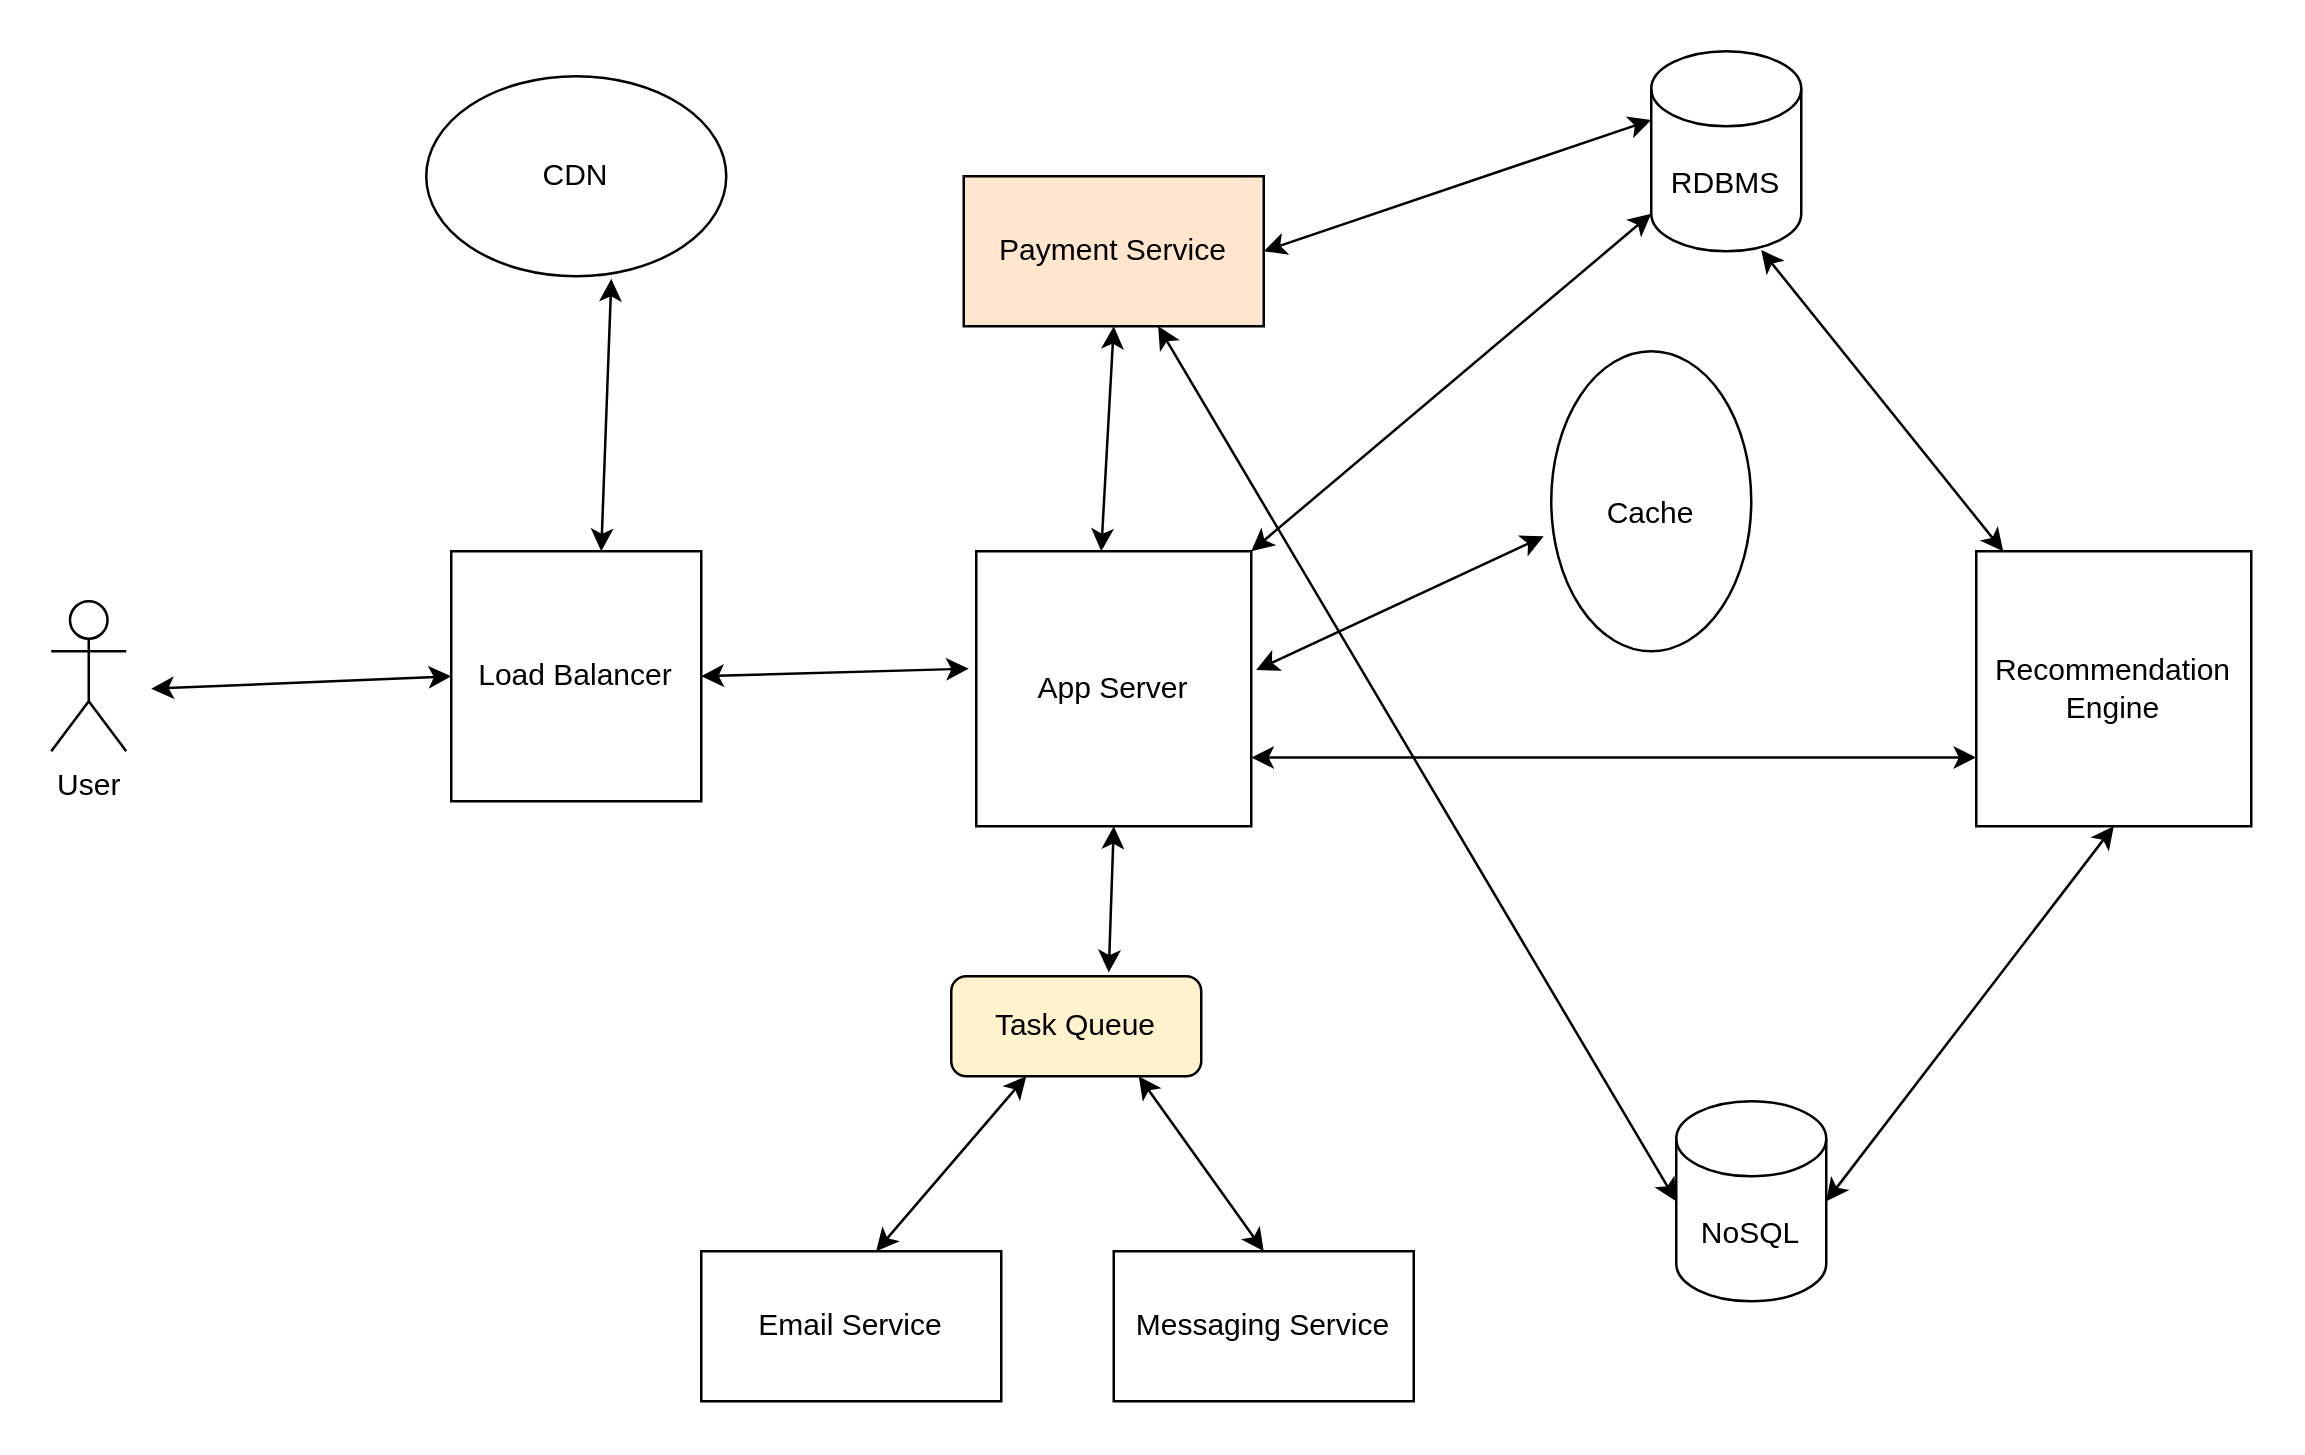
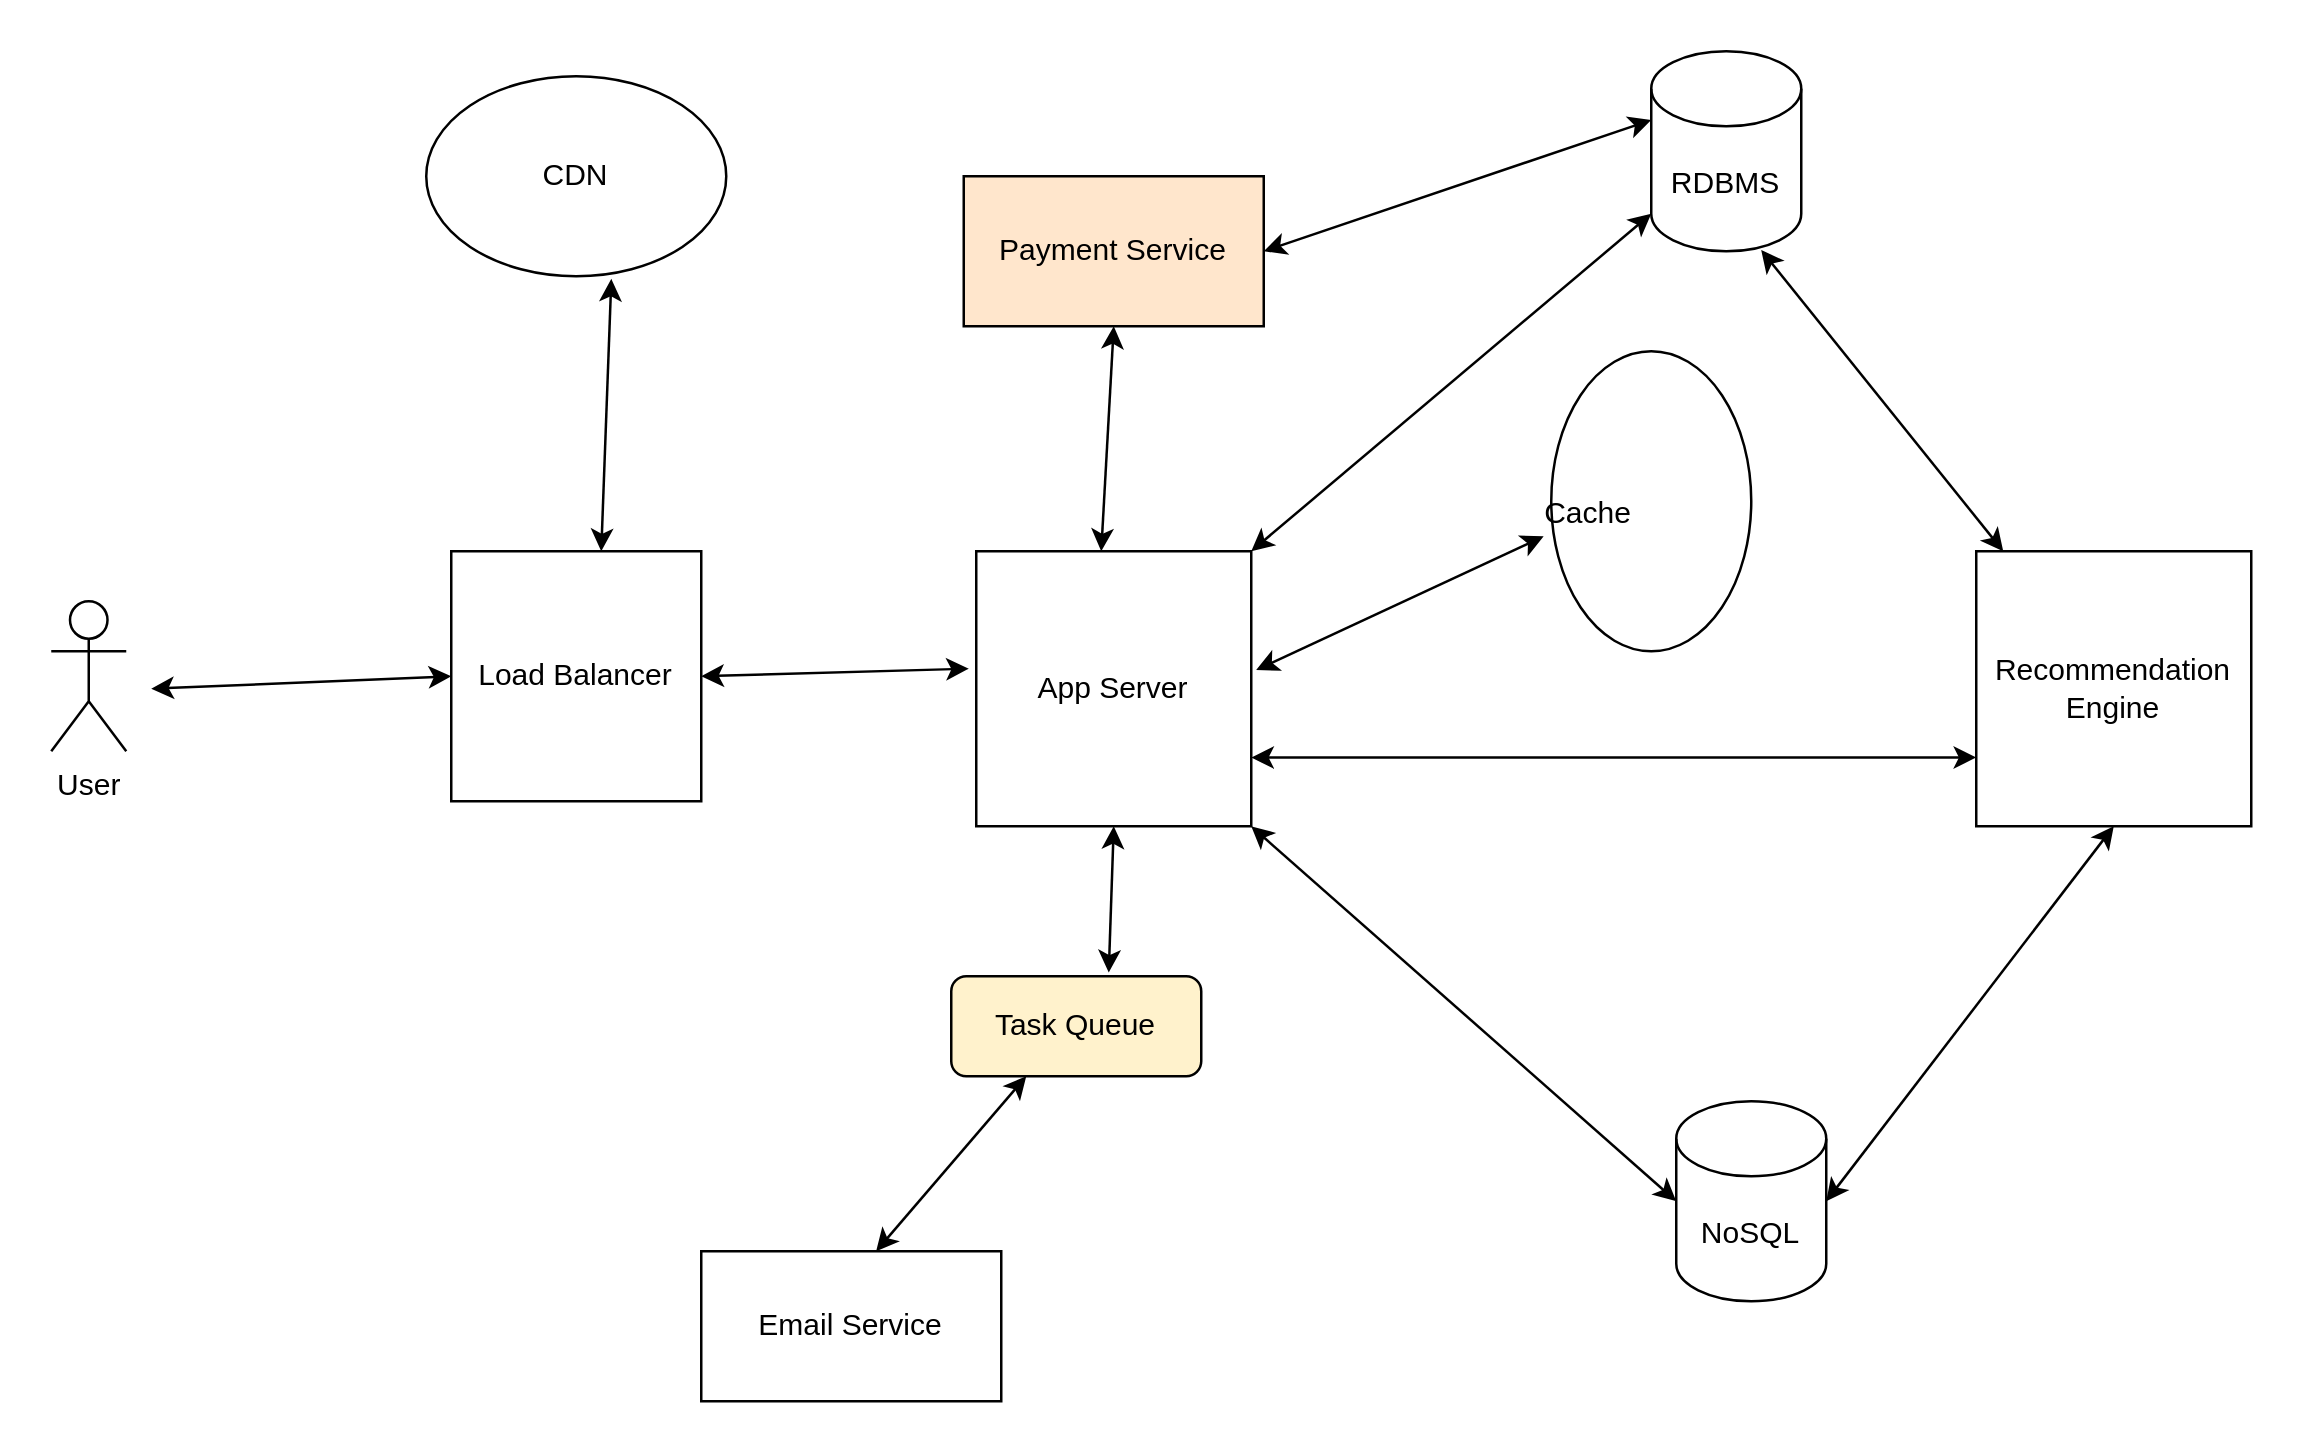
  <mxCell id="0" />
  <mxCell id="1" parent="0" />
  <mxCell id="2" value="Load Balancer" style="whiteSpace=wrap;html=1;aspect=fixed;" vertex="1" parent="1"><mxGeometry x="180" y="220" width="100" height="100" as="geometry" /></mxCell>
  <mxCell id="3" value="User" style="shape=umlActor;verticalLabelPosition=bottom;verticalAlign=top;html=1;outlineConnect=0;" vertex="1" parent="1"><mxGeometry x="20" y="240" width="30" height="60" as="geometry" /></mxCell>
  <mxCell id="4" value="" style="endArrow=classic;startArrow=classic;html=1;rounded=0;entryX=0;entryY=0.5;entryDx=0;entryDy=0;" edge="1" parent="1" target="2"><mxGeometry width="50" height="50" relative="1" as="geometry"><mxPoint x="60" y="275" as="sourcePoint" /><mxPoint x="130" y="230" as="targetPoint" /></mxGeometry></mxCell>
  <mxCell id="5" value="CDN" style="ellipse;whiteSpace=wrap;html=1;" vertex="1" parent="1"><mxGeometry x="170" y="30" width="120" height="80" as="geometry" /></mxCell>
  <mxCell id="6" value="" style="endArrow=classic;startArrow=classic;html=1;rounded=0;entryX=0.617;entryY=1.013;entryDx=0;entryDy=0;entryPerimeter=0;" edge="1" parent="1" target="5"><mxGeometry width="50" height="50" relative="1" as="geometry"><mxPoint x="240" y="220" as="sourcePoint" /><mxPoint x="290" y="170" as="targetPoint" /></mxGeometry></mxCell>
  <mxCell id="7" value="App Server" style="whiteSpace=wrap;html=1;aspect=fixed;" vertex="1" parent="1"><mxGeometry x="390" y="220" width="110" height="110" as="geometry" /></mxCell>
  <mxCell id="8" value="" style="ellipse;whiteSpace=wrap;html=1;rotation=90;" vertex="1" parent="1"><mxGeometry x="600" y="160" width="120" height="80" as="geometry" /></mxCell>
- <mxCell id="9" value="Cache" style="text;html=1;strokeColor=none;fillColor=none;align=center;verticalAlign=middle;whiteSpace=wrap;rounded=0;" vertex="1" parent="1"><mxGeometry x="630" y="190" width="60" height="30" as="geometry" /></mxCell>
+ <mxCell id="9" value="Cache" style="text;html=1;strokeColor=none;fillColor=none;align=center;verticalAlign=middle;whiteSpace=wrap;rounded=0;" vertex="1" parent="1"><mxGeometry x="605" y="190" width="60" height="30" as="geometry" /></mxCell>
  <mxCell id="10" value="RDBMS" style="shape=cylinder3;whiteSpace=wrap;html=1;boundedLbl=1;backgroundOutline=1;size=15;" vertex="1" parent="1"><mxGeometry x="660" y="20" width="60" height="80" as="geometry" /></mxCell>
  <mxCell id="11" value="NoSQL" style="shape=cylinder3;whiteSpace=wrap;html=1;boundedLbl=1;backgroundOutline=1;size=15;" vertex="1" parent="1"><mxGeometry x="670" y="440" width="60" height="80" as="geometry" /></mxCell>
  <mxCell id="12" value="Payment Service" style="rounded=0;whiteSpace=wrap;html=1;fillColor=#ffe6cc;" vertex="1" parent="1"><mxGeometry x="385" y="70" width="120" height="60" as="geometry" /></mxCell>
  <mxCell id="13" value="" style="endArrow=classic;startArrow=classic;html=1;rounded=0;entryX=0.5;entryY=1;entryDx=0;entryDy=0;" edge="1" parent="1" target="12"><mxGeometry width="50" height="50" relative="1" as="geometry"><mxPoint x="440" y="220" as="sourcePoint" /><mxPoint x="490" y="170" as="targetPoint" /></mxGeometry></mxCell>
  <mxCell id="14" value="" style="endArrow=classic;startArrow=classic;html=1;rounded=0;entryX=1;entryY=0.5;entryDx=0;entryDy=0;exitX=-0.027;exitY=0.427;exitDx=0;exitDy=0;exitPerimeter=0;" edge="1" parent="1" source="7" target="2"><mxGeometry width="50" height="50" relative="1" as="geometry"><mxPoint x="450" y="420" as="sourcePoint" /><mxPoint x="310" y="270" as="targetPoint" /></mxGeometry></mxCell>
  <mxCell id="15" value="" style="endArrow=classic;startArrow=classic;html=1;rounded=0;entryX=0;entryY=1;entryDx=0;entryDy=-15;entryPerimeter=0;" edge="1" parent="1" target="10"><mxGeometry width="50" height="50" relative="1" as="geometry"><mxPoint x="500" y="220" as="sourcePoint" /><mxPoint x="550" y="170" as="targetPoint" /></mxGeometry></mxCell>
- <mxCell id="16" value="Messaging Service" style="rounded=0;whiteSpace=wrap;html=1;" vertex="1" parent="1"><mxGeometry x="445" y="500" width="120" height="60" as="geometry" /></mxCell>
  <mxCell id="17" value="Email Service" style="rounded=0;whiteSpace=wrap;html=1;" vertex="1" parent="1"><mxGeometry x="280" y="500" width="120" height="60" as="geometry" /></mxCell>
  <mxCell id="18" value="" style="endArrow=classic;startArrow=classic;html=1;rounded=0;entryX=0.617;entryY=1.038;entryDx=0;entryDy=0;entryPerimeter=0;exitX=1.018;exitY=0.432;exitDx=0;exitDy=0;exitPerimeter=0;" edge="1" parent="1" source="7" target="8"><mxGeometry width="50" height="50" relative="1" as="geometry"><mxPoint x="500" y="290" as="sourcePoint" /><mxPoint x="550" y="240" as="targetPoint" /></mxGeometry></mxCell>
- <mxCell id="19" value="" style="endArrow=classic;startArrow=classic;html=1;rounded=0;exitX=0;exitY=0.5;exitDx=0;exitDy=0;exitPerimeter=0;" edge="1" parent="1" source="11" target="12"><mxGeometry width="50" height="50" relative="1" as="geometry"><mxPoint x="450" y="420" as="sourcePoint" /><mxPoint x="500" y="370" as="targetPoint" /></mxGeometry></mxCell>
+ <mxCell id="19" value="" style="endArrow=classic;startArrow=classic;html=1;rounded=0;entryX=1;entryY=1;entryDx=0;entryDy=0;exitX=0;exitY=0.5;exitDx=0;exitDy=0;exitPerimeter=0;" edge="1" parent="1" source="11" target="7"><mxGeometry width="50" height="50" relative="1" as="geometry"><mxPoint x="450" y="420" as="sourcePoint" /><mxPoint x="500" y="370" as="targetPoint" /></mxGeometry></mxCell>
  <mxCell id="20" value="Recommendation&lt;br&gt;Engine" style="whiteSpace=wrap;html=1;aspect=fixed;" vertex="1" parent="1"><mxGeometry x="790" y="220" width="110" height="110" as="geometry" /></mxCell>
  <mxCell id="21" value="" style="endArrow=classic;startArrow=classic;html=1;rounded=0;entryX=0.733;entryY=0.994;entryDx=0;entryDy=0;entryPerimeter=0;" edge="1" parent="1" source="20" target="10"><mxGeometry width="50" height="50" relative="1" as="geometry"><mxPoint x="450" y="410" as="sourcePoint" /><mxPoint x="500" y="360" as="targetPoint" /></mxGeometry></mxCell>
  <mxCell id="22" value="" style="endArrow=classic;startArrow=classic;html=1;rounded=0;entryX=0.5;entryY=1;entryDx=0;entryDy=0;exitX=1;exitY=0.5;exitDx=0;exitDy=0;exitPerimeter=0;" edge="1" parent="1" source="11" target="20"><mxGeometry width="50" height="50" relative="1" as="geometry"><mxPoint x="450" y="410" as="sourcePoint" /><mxPoint x="500" y="360" as="targetPoint" /></mxGeometry></mxCell>
  <mxCell id="23" value="Task Queue" style="rounded=1;whiteSpace=wrap;html=1;fillColor=#fff2cc;" vertex="1" parent="1"><mxGeometry x="380" y="390" width="100" height="40" as="geometry" /></mxCell>
  <mxCell id="24" value="" style="endArrow=classic;startArrow=classic;html=1;rounded=0;entryX=0.5;entryY=1;entryDx=0;entryDy=0;exitX=0.63;exitY=-0.037;exitDx=0;exitDy=0;exitPerimeter=0;" edge="1" parent="1" source="23" target="7"><mxGeometry width="50" height="50" relative="1" as="geometry"><mxPoint x="450" y="410" as="sourcePoint" /><mxPoint x="500" y="360" as="targetPoint" /></mxGeometry></mxCell>
  <mxCell id="25" value="" style="endArrow=classic;startArrow=classic;html=1;rounded=0;exitX=0.583;exitY=0;exitDx=0;exitDy=0;exitPerimeter=0;" edge="1" parent="1" source="17"><mxGeometry width="50" height="50" relative="1" as="geometry"><mxPoint x="360" y="480" as="sourcePoint" /><mxPoint x="410" y="430" as="targetPoint" /></mxGeometry></mxCell>
- <mxCell id="26" value="" style="endArrow=classic;startArrow=classic;html=1;rounded=0;entryX=0.5;entryY=0;entryDx=0;entryDy=0;exitX=0.75;exitY=1;exitDx=0;exitDy=0;" edge="1" parent="1" source="23" target="16"><mxGeometry width="50" height="50" relative="1" as="geometry"><mxPoint x="450" y="410" as="sourcePoint" /><mxPoint x="500" y="360" as="targetPoint" /></mxGeometry></mxCell>
  <mxCell id="27" value="" style="endArrow=classic;startArrow=classic;html=1;rounded=0;entryX=0;entryY=0;entryDx=0;entryDy=27.5;entryPerimeter=0;exitX=1;exitY=0.5;exitDx=0;exitDy=0;" edge="1" parent="1" source="12" target="10"><mxGeometry width="50" height="50" relative="1" as="geometry"><mxPoint x="450" y="410" as="sourcePoint" /><mxPoint x="500" y="360" as="targetPoint" /></mxGeometry></mxCell>
  <mxCell id="28" value="" style="endArrow=classic;startArrow=classic;html=1;rounded=0;entryX=1;entryY=0.75;entryDx=0;entryDy=0;exitX=0;exitY=0.75;exitDx=0;exitDy=0;" edge="1" parent="1" source="20" target="7"><mxGeometry width="50" height="50" relative="1" as="geometry"><mxPoint x="450" y="410" as="sourcePoint" /><mxPoint x="500" y="360" as="targetPoint" /></mxGeometry></mxCell>
